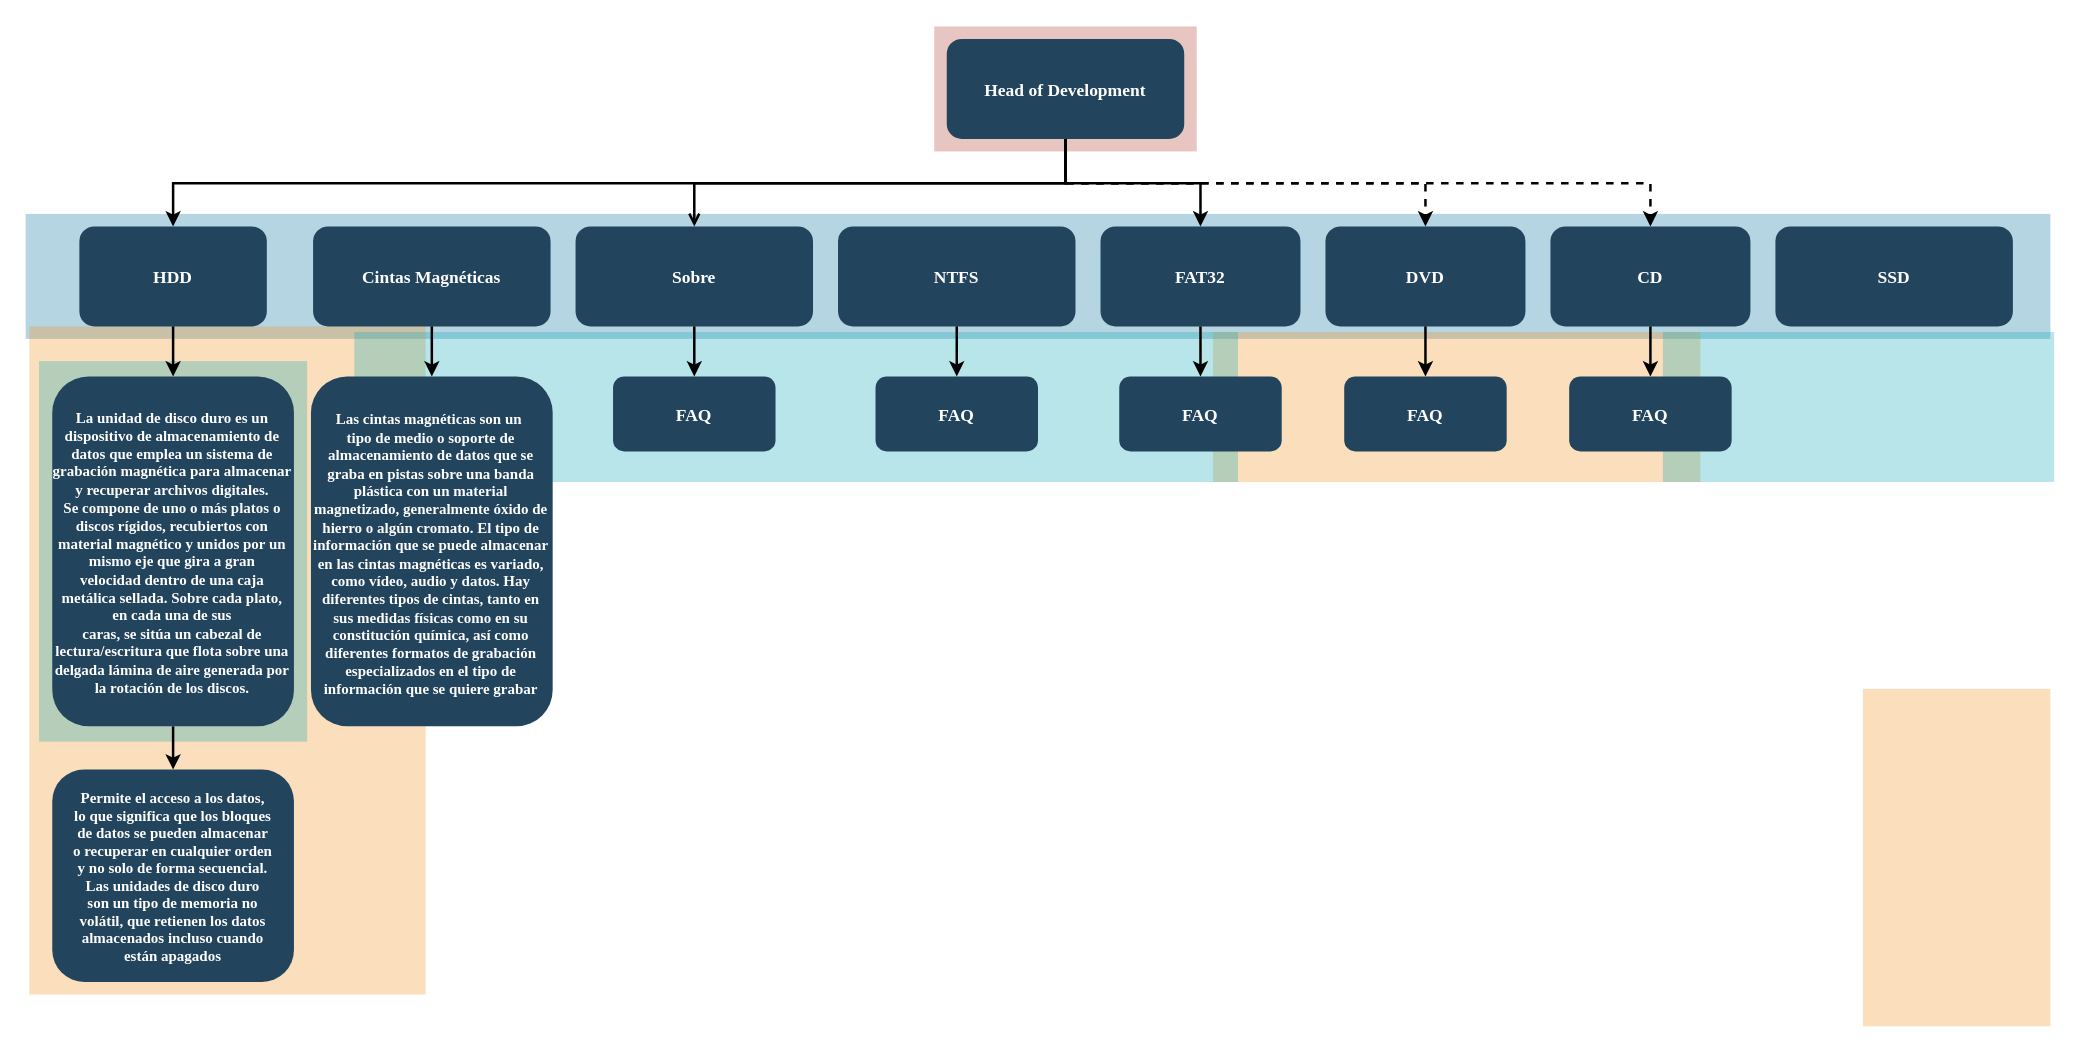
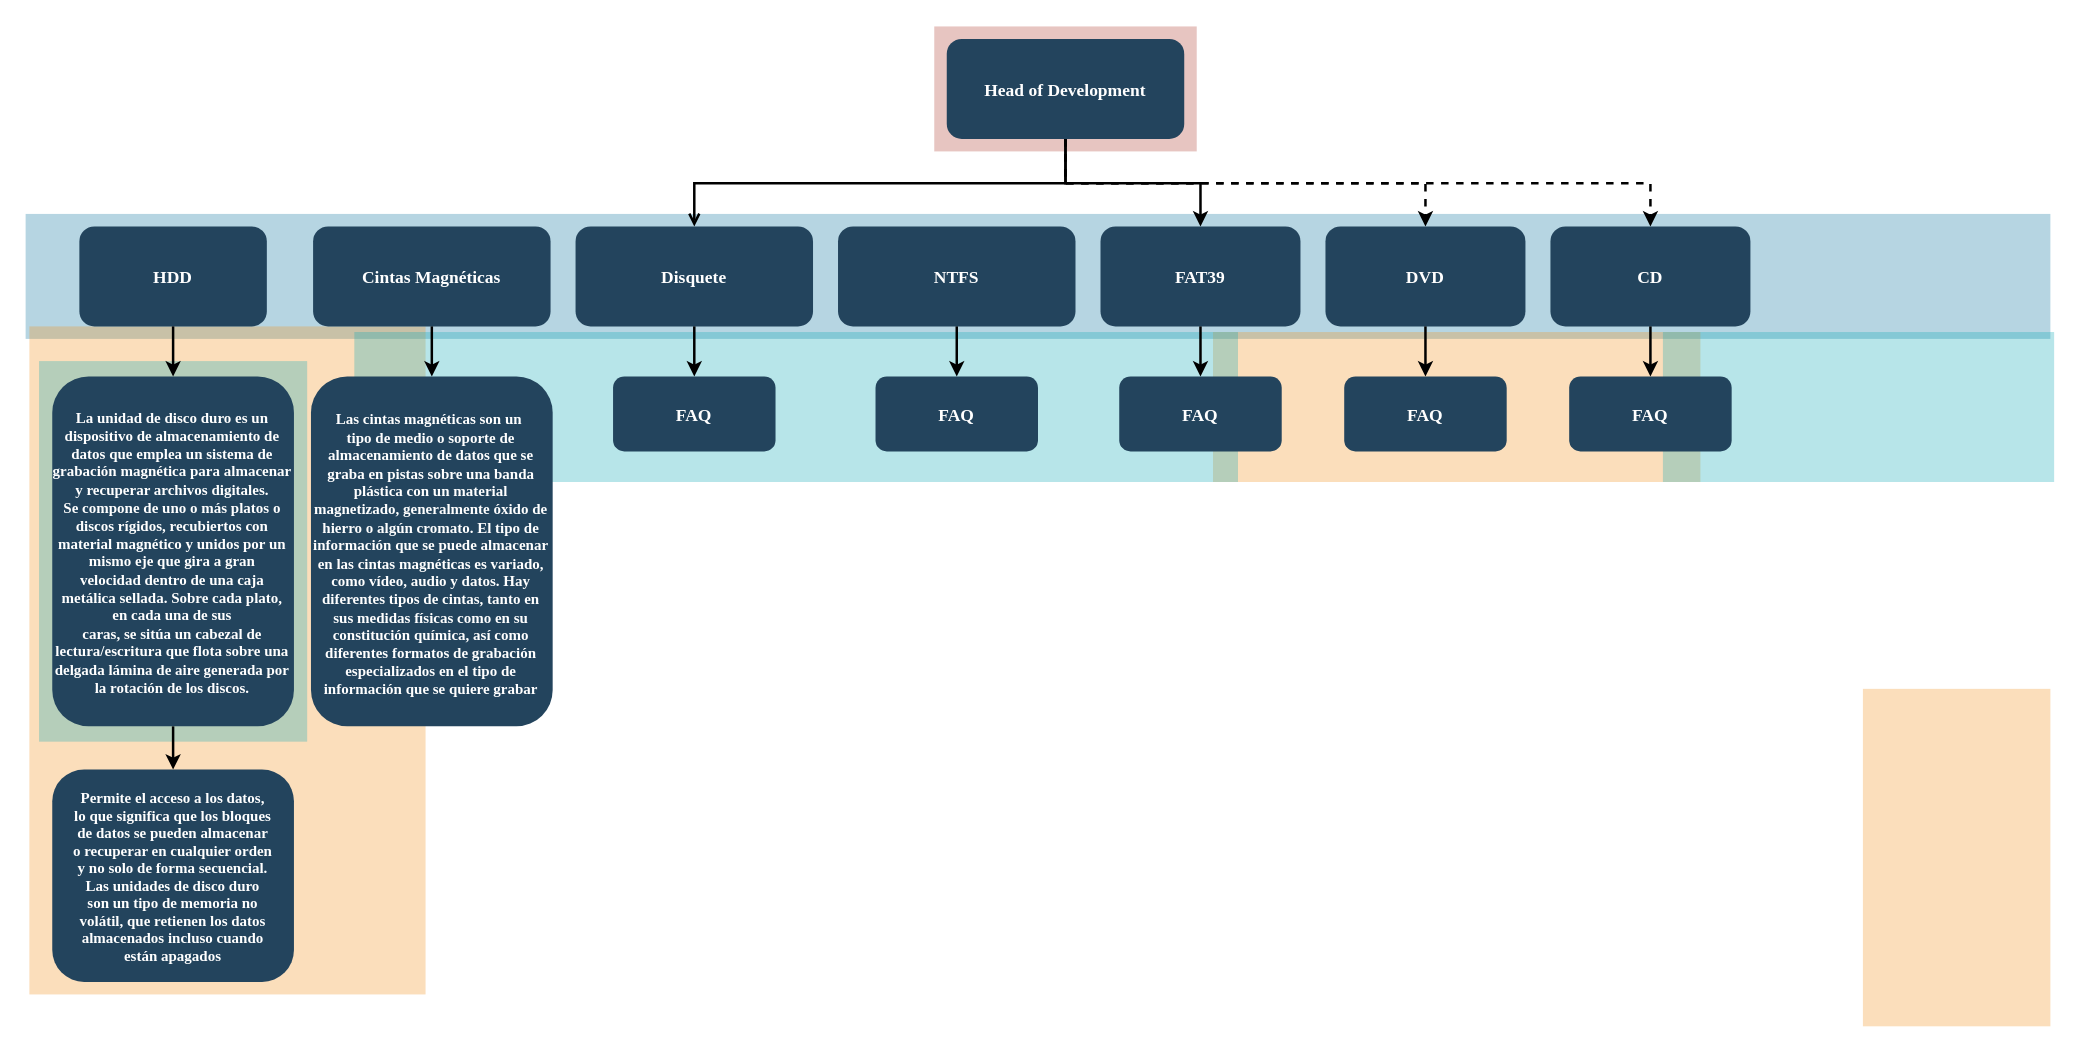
  <mxCell id="0" />
  <mxCell id="1" parent="0" />
  <mxCell id="2" value="" style="fillColor=#AE4132;strokeColor=none;opacity=30;" parent="1" vertex="1"><mxGeometry x="747" y="20.5" width="210" height="100.0" as="geometry" /></mxCell>
  <mxCell id="3" value="" style="fillColor=#10739E;strokeColor=none;opacity=30;" parent="1" vertex="1"><mxGeometry x="20" y="170.5" width="1620" height="100" as="geometry" /></mxCell>
  <mxCell id="4" value="" style="fillColor=#F2931E;strokeColor=none;opacity=30;" parent="1" vertex="1"><mxGeometry x="1490" y="550.5" width="150" height="270" as="geometry" /></mxCell>
  <mxCell id="5" value="" style="fillColor=#F2931E;strokeColor=none;opacity=30;" parent="1" vertex="1"><mxGeometry x="970" y="265" width="390" height="120" as="geometry" /></mxCell>
  <mxCell id="6" value="" style="fillColor=#F2931E;strokeColor=none;opacity=30;" parent="1" vertex="1"><mxGeometry x="23" y="260.5" width="317" height="534.5" as="geometry" /></mxCell>
  <mxCell id="7" value="" style="fillColor=#12AAB5;strokeColor=none;opacity=30;" parent="1" vertex="1"><mxGeometry x="1330" y="265" width="313" height="120" as="geometry" /></mxCell>
  <mxCell id="8" value="" style="fillColor=#12AAB5;strokeColor=none;opacity=30;" parent="1" vertex="1"><mxGeometry x="283" y="265" width="707" height="120" as="geometry" /></mxCell>
  <mxCell id="9" value="" style="fillColor=#12AAB5;strokeColor=none;opacity=30;" parent="1" vertex="1"><mxGeometry x="30.75" y="288.25" width="214.5" height="304.5" as="geometry" /></mxCell>
  <mxCell id="10" value="Head of Development" style="rounded=1;fillColor=#23445D;gradientColor=none;strokeColor=none;fontColor=#FFFFFF;fontStyle=1;fontFamily=Tahoma;fontSize=14" parent="1" vertex="1"><mxGeometry x="757" y="30.5" width="190" height="80" as="geometry" /></mxCell>
- <mxCell id="11" value="SSD" style="rounded=1;fillColor=#23445D;gradientColor=none;strokeColor=none;fontColor=#FFFFFF;fontStyle=1;fontFamily=Tahoma;fontSize=14" parent="1" vertex="1"><mxGeometry x="1420" y="180.5" width="190" height="80" as="geometry" /></mxCell>
- <mxCell id="12" value="Sobre" style="rounded=1;fillColor=#23445D;gradientColor=none;strokeColor=none;fontColor=#FFFFFF;fontStyle=1;fontFamily=Tahoma;fontSize=14" parent="1" vertex="1"><mxGeometry x="460" y="180.5" width="190" height="80" as="geometry" /></mxCell>
+ <mxCell id="12" value="Disquete" style="rounded=1;fillColor=#23445D;gradientColor=none;strokeColor=none;fontColor=#FFFFFF;fontStyle=1;fontFamily=Tahoma;fontSize=14" parent="1" vertex="1"><mxGeometry x="460" y="180.5" width="190" height="80" as="geometry" /></mxCell>
  <mxCell id="13" value="Cintas Magnéticas" style="rounded=1;fillColor=#23445D;gradientColor=none;strokeColor=none;fontColor=#FFFFFF;fontStyle=1;fontFamily=Tahoma;fontSize=14" parent="1" vertex="1"><mxGeometry x="250" y="180.5" width="190" height="80" as="geometry" /></mxCell>
  <mxCell id="14" value="HDD" style="rounded=1;fillColor=#23445D;gradientColor=none;strokeColor=none;fontColor=#FFFFFF;fontStyle=1;fontFamily=Tahoma;fontSize=14" parent="1" vertex="1"><mxGeometry x="63" y="180.5" width="150" height="80" as="geometry" /></mxCell>
  <mxCell id="15" value="La unidad de disco duro es un dispositivo de almacenamiento de datos que emplea un sistema de grabación magnética para almacenar y recuperar archivos digitales.&#10;Se compone de uno o más platos o discos rígidos, recubiertos con material magnético y unidos por un mismo eje que gira a gran&#10;velocidad dentro de una caja metálica sellada. Sobre cada plato, en cada una de sus&#10;caras, se sitúa un cabezal de lectura/escritura que flota sobre una delgada lámina de aire generada por la rotación de los discos.&#10;" style="rounded=1;fillColor=#23445D;gradientColor=none;strokeColor=none;fontColor=#FFFFFF;fontStyle=1;fontFamily=Tahoma;fontSize=12;align=center;labelPosition=center;verticalLabelPosition=middle;verticalAlign=middle;textDirection=ltr;whiteSpace=wrap;horizontal=1;spacingTop=17;" parent="1" vertex="1"><mxGeometry x="41.31" y="300.5" width="193.38" height="280" as="geometry" /></mxCell>
  <mxCell id="16" value="FAQ" style="rounded=1;fillColor=#23445D;gradientColor=none;strokeColor=none;fontColor=#FFFFFF;fontStyle=1;fontFamily=Tahoma;fontSize=14" parent="1" vertex="1"><mxGeometry x="490" y="300.5" width="130" height="60" as="geometry" /></mxCell>
- <mxCell id="17" value="" style="edgeStyle=elbowEdgeStyle;elbow=vertical;strokeWidth=2;rounded=0" parent="1" source="10" target="14" edge="1"><mxGeometry x="24" y="135.5" width="100" height="100" as="geometry"><mxPoint x="-23" y="80.5" as="sourcePoint" /><mxPoint x="77" y="-19.5" as="targetPoint" /></mxGeometry></mxCell>
  <mxCell id="18" value="" style="edgeStyle=elbowEdgeStyle;elbow=vertical;strokeWidth=2;rounded=0" parent="1" source="14" target="15" edge="1"><mxGeometry x="24" y="135.5" width="100" height="100" as="geometry"><mxPoint x="-23" y="80.5" as="sourcePoint" /><mxPoint x="77" y="-19.5" as="targetPoint" /></mxGeometry></mxCell>
  <mxCell id="19" value="" style="edgeStyle=elbowEdgeStyle;elbow=vertical;strokeWidth=2;rounded=0;entryX=0.5;entryY=0;entryDx=0;entryDy=0;" parent="1" source="13" target="39" edge="1"><mxGeometry x="24" y="135.5" width="100" height="100" as="geometry"><mxPoint x="-23" y="80.5" as="sourcePoint" /><mxPoint x="345" y="300.5" as="targetPoint" /></mxGeometry></mxCell>
  <mxCell id="20" value="" style="edgeStyle=elbowEdgeStyle;elbow=vertical;strokeWidth=2;rounded=0" parent="1" source="12" target="16" edge="1"><mxGeometry x="24" y="135.5" width="100" height="100" as="geometry"><mxPoint x="-23" y="80.5" as="sourcePoint" /><mxPoint x="77" y="-19.5" as="targetPoint" /></mxGeometry></mxCell>
  <mxCell id="21" value="" style="edgeStyle=elbowEdgeStyle;elbow=vertical;strokeWidth=2;rounded=0;entryX=0.5;entryY=0;entryDx=0;entryDy=0;exitX=0.5;exitY=1;exitDx=0;exitDy=0;endArrow=open;" parent="1" source="10" target="12" edge="1"><mxGeometry x="394" y="225.5" width="100" height="100" as="geometry"><mxPoint x="862" y="120.5" as="sourcePoint" /><mxPoint x="1467" y="190.5" as="targetPoint" /></mxGeometry></mxCell>
  <mxCell id="22" value="NTFS" style="rounded=1;fillColor=#23445D;gradientColor=none;strokeColor=none;fontColor=#FFFFFF;fontStyle=1;fontFamily=Tahoma;fontSize=14" parent="1" vertex="1"><mxGeometry x="670" y="180.5" width="190" height="80" as="geometry" /></mxCell>
  <mxCell id="23" value="FAQ" style="rounded=1;fillColor=#23445D;gradientColor=none;strokeColor=none;fontColor=#FFFFFF;fontStyle=1;fontFamily=Tahoma;fontSize=14" parent="1" vertex="1"><mxGeometry x="700" y="300.5" width="130" height="60" as="geometry" /></mxCell>
  <mxCell id="24" value="" style="edgeStyle=elbowEdgeStyle;elbow=vertical;strokeWidth=2;rounded=0;exitX=0.5;exitY=1;exitDx=0;exitDy=0;entryX=0.5;entryY=0;entryDx=0;entryDy=0;" parent="1" source="22" target="23" edge="1"><mxGeometry x="34" y="145.5" width="100" height="100" as="geometry"><mxPoint x="862" y="270.5" as="sourcePoint" /><mxPoint x="862" y="310.5" as="targetPoint" /></mxGeometry></mxCell>
- <mxCell id="25" value="FAT32" style="rounded=1;fillColor=#23445D;gradientColor=none;strokeColor=none;fontColor=#FFFFFF;fontStyle=1;fontFamily=Tahoma;fontSize=14" parent="1" vertex="1"><mxGeometry x="880" y="180.5" width="160" height="80" as="geometry" /></mxCell>
+ <mxCell id="25" value="FAT39" style="rounded=1;fillColor=#23445D;gradientColor=none;strokeColor=none;fontColor=#FFFFFF;fontStyle=1;fontFamily=Tahoma;fontSize=14" parent="1" vertex="1"><mxGeometry x="880" y="180.5" width="160" height="80" as="geometry" /></mxCell>
  <mxCell id="26" value="" style="edgeStyle=elbowEdgeStyle;elbow=vertical;strokeWidth=2;rounded=0;exitX=0.5;exitY=1;exitDx=0;exitDy=0;entryX=0.5;entryY=0;entryDx=0;entryDy=0;" parent="1" source="10" target="25" edge="1"><mxGeometry x="394" y="225.5" width="100" height="100" as="geometry"><mxPoint x="862" y="120.5" as="sourcePoint" /><mxPoint x="1467" y="190.5" as="targetPoint" /></mxGeometry></mxCell>
  <mxCell id="27" value="DVD" style="rounded=1;fillColor=#23445D;gradientColor=none;strokeColor=none;fontColor=#FFFFFF;fontStyle=1;fontFamily=Tahoma;fontSize=14" parent="1" vertex="1"><mxGeometry x="1060" y="180.5" width="160" height="80" as="geometry" /></mxCell>
  <mxCell id="28" value="" style="edgeStyle=elbowEdgeStyle;elbow=vertical;strokeWidth=2;rounded=0;entryX=0.5;entryY=0;entryDx=0;entryDy=0;exitX=0.5;exitY=1;exitDx=0;exitDy=0;dashed=1;" parent="1" source="10" target="27" edge="1"><mxGeometry x="394" y="225.5" width="100" height="100" as="geometry"><mxPoint x="862" y="120.5" as="sourcePoint" /><mxPoint x="1467" y="190.5" as="targetPoint" /></mxGeometry></mxCell>
  <mxCell id="29" value="CD" style="rounded=1;fillColor=#23445D;gradientColor=none;strokeColor=none;fontColor=#FFFFFF;fontStyle=1;fontFamily=Tahoma;fontSize=14" parent="1" vertex="1"><mxGeometry x="1240" y="180.5" width="160" height="80" as="geometry" /></mxCell>
  <mxCell id="30" value="" style="edgeStyle=elbowEdgeStyle;elbow=vertical;strokeWidth=2;rounded=0;entryX=0.5;entryY=0;entryDx=0;entryDy=0;exitX=0.5;exitY=1;exitDx=0;exitDy=0;dashed=1;" parent="1" source="10" target="29" edge="1"><mxGeometry x="394" y="225.5" width="100" height="100" as="geometry"><mxPoint x="862" y="120.5" as="sourcePoint" /><mxPoint x="1525" y="190.5" as="targetPoint" /></mxGeometry></mxCell>
  <mxCell id="31" value="FAQ" style="rounded=1;fillColor=#23445D;gradientColor=none;strokeColor=none;fontColor=#FFFFFF;fontStyle=1;fontFamily=Tahoma;fontSize=14" parent="1" vertex="1"><mxGeometry x="895" y="300.5" width="130" height="60" as="geometry" /></mxCell>
  <mxCell id="32" value="FAQ" style="rounded=1;fillColor=#23445D;gradientColor=none;strokeColor=none;fontColor=#FFFFFF;fontStyle=1;fontFamily=Tahoma;fontSize=14" parent="1" vertex="1"><mxGeometry x="1075" y="300.5" width="130" height="60" as="geometry" /></mxCell>
  <mxCell id="33" value="FAQ" style="rounded=1;fillColor=#23445D;gradientColor=none;strokeColor=none;fontColor=#FFFFFF;fontStyle=1;fontFamily=Tahoma;fontSize=14" parent="1" vertex="1"><mxGeometry x="1255" y="300.5" width="130" height="60" as="geometry" /></mxCell>
  <mxCell id="34" value="" style="edgeStyle=elbowEdgeStyle;elbow=vertical;strokeWidth=2;rounded=0;exitX=0.5;exitY=1;exitDx=0;exitDy=0;entryX=0.5;entryY=0;entryDx=0;entryDy=0;" parent="1" source="25" target="31" edge="1"><mxGeometry x="44" y="155.5" width="100" height="100" as="geometry"><mxPoint x="775" y="270.5" as="sourcePoint" /><mxPoint x="775" y="310.5" as="targetPoint" /></mxGeometry></mxCell>
  <mxCell id="35" value="" style="edgeStyle=elbowEdgeStyle;elbow=vertical;strokeWidth=2;rounded=0;exitX=0.5;exitY=1;exitDx=0;exitDy=0;entryX=0.5;entryY=0;entryDx=0;entryDy=0;" parent="1" source="27" target="32" edge="1"><mxGeometry x="54" y="165.5" width="100" height="100" as="geometry"><mxPoint x="970" y="270.5" as="sourcePoint" /><mxPoint x="970" y="310.5" as="targetPoint" /></mxGeometry></mxCell>
  <mxCell id="36" value="" style="edgeStyle=elbowEdgeStyle;elbow=vertical;strokeWidth=2;rounded=0;exitX=0.5;exitY=1;exitDx=0;exitDy=0;entryX=0.5;entryY=0;entryDx=0;entryDy=0;" parent="1" source="29" target="33" edge="1"><mxGeometry x="64" y="175.5" width="100" height="100" as="geometry"><mxPoint x="1150" y="270.5" as="sourcePoint" /><mxPoint x="1150" y="310.5" as="targetPoint" /></mxGeometry></mxCell>
  <mxCell id="37" value="" style="edgeStyle=elbowEdgeStyle;elbow=vertical;strokeWidth=2;rounded=0;exitX=0.5;exitY=1;exitDx=0;exitDy=0;entryX=0.5;entryY=0;entryDx=0;entryDy=0;" parent="1" source="15" target="38" edge="1"><mxGeometry x="23.58" y="245.5" width="100" height="100" as="geometry"><mxPoint x="134.58" y="370.5" as="sourcePoint" /><mxPoint x="134.58" y="410.5" as="targetPoint" /></mxGeometry></mxCell>
  <mxCell id="38" value="Permite el acceso a los datos,&#10;lo que significa que los bloques&#10;de datos se pueden almacenar&#10;o recuperar en cualquier orden &#10;y no solo de forma secuencial. &#10;Las unidades de disco duro&#10;son un tipo de memoria no &#10;volátil, que retienen los datos&#10;almacenados incluso cuando &#10;están apagados" style="rounded=1;fillColor=#23445D;gradientColor=none;strokeColor=none;fontColor=#FFFFFF;fontStyle=1;fontFamily=Tahoma;fontSize=12;spacingTop=1;" parent="1" vertex="1"><mxGeometry x="41.31" y="615" width="193.38" height="170" as="geometry" /></mxCell>
  <mxCell id="39" value="Las cintas magnéticas son un &#10;tipo de medio o soporte de almacenamiento de datos que se graba en pistas sobre una banda plástica con un material magnetizado, generalmente óxido de hierro o algún cromato. El tipo de información que se puede almacenar en las cintas magnéticas es variado, como vídeo, audio y datos. Hay diferentes tipos de cintas, tanto en sus medidas físicas como en su constitución química, así como diferentes formatos de grabación especializados en el tipo de información que se quiere grabar" style="rounded=1;fillColor=#23445D;gradientColor=none;strokeColor=none;fontColor=#FFFFFF;fontStyle=1;fontFamily=Tahoma;fontSize=12;align=center;labelPosition=center;verticalLabelPosition=middle;verticalAlign=middle;textDirection=ltr;whiteSpace=wrap;horizontal=1;spacingTop=4;" parent="1" vertex="1"><mxGeometry x="248.31" y="300.5" width="193.38" height="280" as="geometry" /></mxCell>
